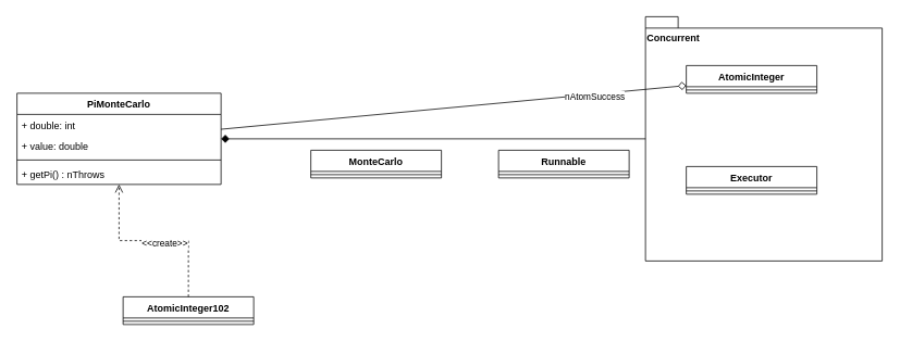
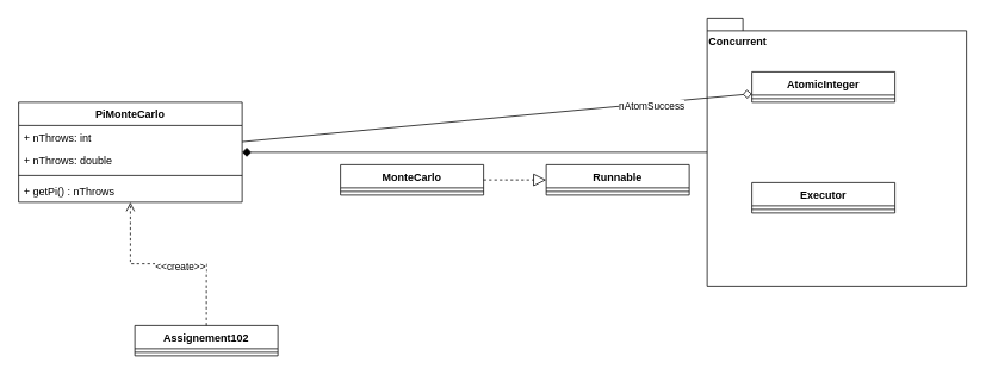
  <mxCell id="0" />
  <mxCell id="1" parent="0" />
  <mxCell id="2" value="Concurrent&lt;div&gt;&lt;br&gt;&lt;/div&gt;&lt;div&gt;&lt;br&gt;&lt;/div&gt;&lt;div&gt;&lt;br&gt;&lt;/div&gt;&lt;div&gt;&lt;br&gt;&lt;/div&gt;&lt;div&gt;&lt;br&gt;&lt;/div&gt;&lt;div&gt;&lt;br&gt;&lt;/div&gt;&lt;div&gt;&lt;br&gt;&lt;/div&gt;&lt;div&gt;&lt;br&gt;&lt;/div&gt;&lt;div&gt;&lt;br&gt;&lt;/div&gt;&lt;div&gt;&lt;br&gt;&lt;/div&gt;&lt;div&gt;&lt;br&gt;&lt;/div&gt;&lt;div&gt;&lt;br&gt;&lt;/div&gt;&lt;div&gt;&lt;br&gt;&lt;/div&gt;&lt;div&gt;&lt;br&gt;&lt;/div&gt;&lt;div&gt;&lt;br&gt;&lt;/div&gt;&lt;div&gt;&lt;br&gt;&lt;/div&gt;&lt;div&gt;&lt;br&gt;&lt;/div&gt;&lt;div&gt;&lt;br&gt;&lt;/div&gt;" style="shape=folder;fontStyle=1;spacingTop=10;tabWidth=40;tabHeight=14;tabPosition=left;html=1;whiteSpace=wrap;align=left;" vertex="1" parent="1"><mxGeometry x="790" y="20" width="290" height="300" as="geometry" /></mxCell>
  <mxCell id="3" value="PiMonteCarlo" style="swimlane;fontStyle=1;align=center;verticalAlign=top;childLayout=stackLayout;horizontal=1;startSize=26;horizontalStack=0;resizeParent=1;resizeParentMax=0;resizeLast=0;collapsible=1;marginBottom=0;whiteSpace=wrap;html=1;" vertex="1" parent="1"><mxGeometry x="20" y="114" width="250" height="112" as="geometry" /></mxCell>
- <mxCell id="4" value="+ double: int" style="text;strokeColor=none;fillColor=none;align=left;verticalAlign=top;spacingLeft=4;spacingRight=4;overflow=hidden;rotatable=0;points=[[0,0.5],[1,0.5]];portConstraint=eastwest;whiteSpace=wrap;html=1;" vertex="1" parent="3"><mxGeometry y="26" width="250" height="26" as="geometry" /></mxCell>
- <mxCell id="5" value="+ value: double" style="text;strokeColor=none;fillColor=none;align=left;verticalAlign=top;spacingLeft=4;spacingRight=4;overflow=hidden;rotatable=0;points=[[0,0.5],[1,0.5]];portConstraint=eastwest;whiteSpace=wrap;html=1;" vertex="1" parent="3"><mxGeometry y="52" width="250" height="26" as="geometry" /></mxCell>
+ <mxCell id="4" value="+ nThrows: int" style="text;strokeColor=none;fillColor=none;align=left;verticalAlign=top;spacingLeft=4;spacingRight=4;overflow=hidden;rotatable=0;points=[[0,0.5],[1,0.5]];portConstraint=eastwest;whiteSpace=wrap;html=1;" vertex="1" parent="3"><mxGeometry y="26" width="250" height="26" as="geometry" /></mxCell>
+ <mxCell id="5" value="+ nThrows: double" style="text;strokeColor=none;fillColor=none;align=left;verticalAlign=top;spacingLeft=4;spacingRight=4;overflow=hidden;rotatable=0;points=[[0,0.5],[1,0.5]];portConstraint=eastwest;whiteSpace=wrap;html=1;" vertex="1" parent="3"><mxGeometry y="52" width="250" height="26" as="geometry" /></mxCell>
  <mxCell id="6" value="" style="line;strokeWidth=1;fillColor=none;align=left;verticalAlign=middle;spacingTop=-1;spacingLeft=3;spacingRight=3;rotatable=0;labelPosition=right;points=[];portConstraint=eastwest;strokeColor=inherit;" vertex="1" parent="3"><mxGeometry y="78" width="250" height="8" as="geometry" /></mxCell>
  <mxCell id="7" value="+ getPi() : nThrows" style="text;strokeColor=none;fillColor=none;align=left;verticalAlign=top;spacingLeft=4;spacingRight=4;overflow=hidden;rotatable=0;points=[[0,0.5],[1,0.5]];portConstraint=eastwest;whiteSpace=wrap;html=1;" vertex="1" parent="3"><mxGeometry y="86" width="250" height="26" as="geometry" /></mxCell>
  <mxCell id="8" value="MonteCarlo" style="swimlane;fontStyle=1;align=center;verticalAlign=top;childLayout=stackLayout;horizontal=1;startSize=26;horizontalStack=0;resizeParent=1;resizeParentMax=0;resizeLast=0;collapsible=1;marginBottom=0;whiteSpace=wrap;html=1;" vertex="1" parent="1"><mxGeometry x="380" y="184" width="160" height="34" as="geometry" /></mxCell>
  <mxCell id="9" value="" style="line;strokeWidth=1;fillColor=none;align=left;verticalAlign=middle;spacingTop=-1;spacingLeft=3;spacingRight=3;rotatable=0;labelPosition=right;points=[];portConstraint=eastwest;strokeColor=inherit;" vertex="1" parent="8"><mxGeometry y="26" width="160" height="8" as="geometry" /></mxCell>
  <mxCell id="10" value="" style="endArrow=none;html=1;rounded=0;startArrow=diamond;startFill=1;endSize=8;startSize=8;" edge="1" parent="1" source="3" target="2"><mxGeometry width="50" height="50" relative="1" as="geometry"><mxPoint x="220" y="394" as="sourcePoint" /><mxPoint x="270" y="344" as="targetPoint" /></mxGeometry></mxCell>
- <mxCell id="11" value="AtomicInteger102" style="swimlane;fontStyle=1;align=center;verticalAlign=top;childLayout=stackLayout;horizontal=1;startSize=26;horizontalStack=0;resizeParent=1;resizeParentMax=0;resizeLast=0;collapsible=1;marginBottom=0;whiteSpace=wrap;html=1;" vertex="1" parent="1"><mxGeometry x="150" y="364" width="160" height="34" as="geometry" /></mxCell>
+ <mxCell id="11" value="Assignement102" style="swimlane;fontStyle=1;align=center;verticalAlign=top;childLayout=stackLayout;horizontal=1;startSize=26;horizontalStack=0;resizeParent=1;resizeParentMax=0;resizeLast=0;collapsible=1;marginBottom=0;whiteSpace=wrap;html=1;" vertex="1" parent="1"><mxGeometry x="150" y="364" width="160" height="34" as="geometry" /></mxCell>
  <mxCell id="12" value="" style="line;strokeWidth=1;fillColor=none;align=left;verticalAlign=middle;spacingTop=-1;spacingLeft=3;spacingRight=3;rotatable=0;labelPosition=right;points=[];portConstraint=eastwest;strokeColor=inherit;" vertex="1" parent="11"><mxGeometry y="26" width="160" height="8" as="geometry" /></mxCell>
  <mxCell id="13" value="" style="endArrow=open;html=1;rounded=0;dashed=1;edgeStyle=orthogonalEdgeStyle;endFill=0;endSize=8;startSize=6;" edge="1" parent="1" source="11" target="3"><mxGeometry width="50" height="50" relative="1" as="geometry"><mxPoint x="150" y="404" as="sourcePoint" /><mxPoint x="200" y="354" as="targetPoint" /></mxGeometry></mxCell>
  <mxCell id="14" value="&amp;lt;&amp;lt;create&amp;gt;&amp;gt;" style="edgeLabel;html=1;align=center;verticalAlign=middle;resizable=0;points=[];" vertex="1" connectable="0" parent="13"><mxGeometry x="-0.111" y="3" relative="1" as="geometry"><mxPoint as="offset" /></mxGeometry></mxCell>
  <mxCell id="15" value="AtomicInteger" style="swimlane;fontStyle=1;align=center;verticalAlign=top;childLayout=stackLayout;horizontal=1;startSize=26;horizontalStack=0;resizeParent=1;resizeParentMax=0;resizeLast=0;collapsible=1;marginBottom=0;whiteSpace=wrap;html=1;" vertex="1" parent="1"><mxGeometry x="840" y="80" width="160" height="34" as="geometry" /></mxCell>
  <mxCell id="16" value="" style="line;strokeWidth=1;fillColor=none;align=left;verticalAlign=middle;spacingTop=-1;spacingLeft=3;spacingRight=3;rotatable=0;labelPosition=right;points=[];portConstraint=eastwest;strokeColor=inherit;" vertex="1" parent="15"><mxGeometry y="26" width="160" height="8" as="geometry" /></mxCell>
  <mxCell id="17" value="" style="endArrow=diamond;html=1;rounded=0;endFill=0;endSize=8;" edge="1" parent="1" source="3" target="15"><mxGeometry width="50" height="50" relative="1" as="geometry"><mxPoint x="410" y="104" as="sourcePoint" /><mxPoint x="460" y="54" as="targetPoint" /></mxGeometry></mxCell>
  <mxCell id="18" value="nAtomSuccess" style="edgeLabel;html=1;align=center;verticalAlign=middle;resizable=0;points=[];" vertex="1" connectable="0" parent="17"><mxGeometry x="0.604" y="-2" relative="1" as="geometry"><mxPoint as="offset" /></mxGeometry></mxCell>
  <mxCell id="19" value="Runnable" style="swimlane;fontStyle=1;align=center;verticalAlign=top;childLayout=stackLayout;horizontal=1;startSize=26;horizontalStack=0;resizeParent=1;resizeParentMax=0;resizeLast=0;collapsible=1;marginBottom=0;whiteSpace=wrap;html=1;" vertex="1" parent="1"><mxGeometry x="610" y="184" width="160" height="34" as="geometry" /></mxCell>
  <mxCell id="20" value="" style="line;strokeWidth=1;fillColor=none;align=left;verticalAlign=middle;spacingTop=-1;spacingLeft=3;spacingRight=3;rotatable=0;labelPosition=right;points=[];portConstraint=eastwest;strokeColor=inherit;" vertex="1" parent="19"><mxGeometry y="26" width="160" height="8" as="geometry" /></mxCell>
+ <mxCell id="21" value="" style="endArrow=block;html=1;rounded=0;dashed=1;endFill=0;endSize=12;startSize=8;" edge="1" parent="1" source="8" target="19"><mxGeometry width="50" height="50" relative="1" as="geometry"><mxPoint x="590" y="334" as="sourcePoint" /><mxPoint x="640" y="284" as="targetPoint" /></mxGeometry></mxCell>
  <mxCell id="22" value="Executor" style="swimlane;fontStyle=1;align=center;verticalAlign=top;childLayout=stackLayout;horizontal=1;startSize=26;horizontalStack=0;resizeParent=1;resizeParentMax=0;resizeLast=0;collapsible=1;marginBottom=0;whiteSpace=wrap;html=1;" vertex="1" parent="1"><mxGeometry x="840" y="204" width="160" height="34" as="geometry" /></mxCell>
  <mxCell id="23" value="" style="line;strokeWidth=1;fillColor=none;align=left;verticalAlign=middle;spacingTop=-1;spacingLeft=3;spacingRight=3;rotatable=0;labelPosition=right;points=[];portConstraint=eastwest;strokeColor=inherit;" vertex="1" parent="22"><mxGeometry y="26" width="160" height="8" as="geometry" /></mxCell>
